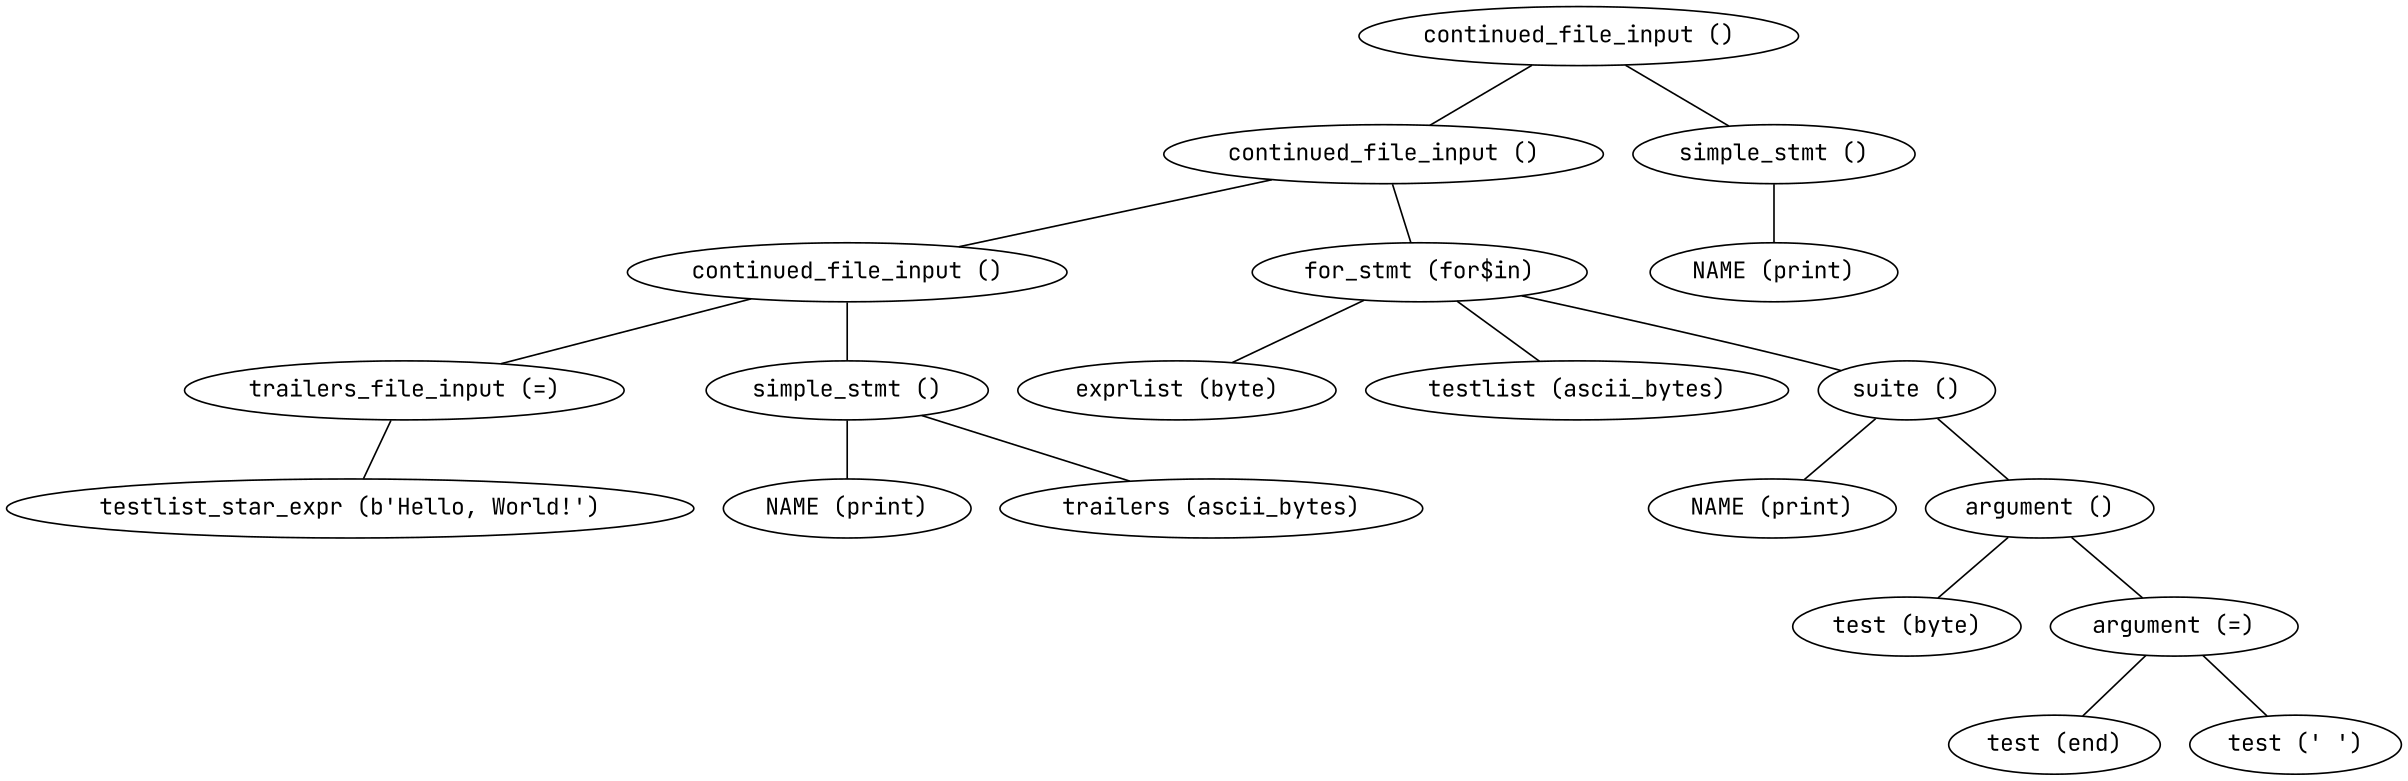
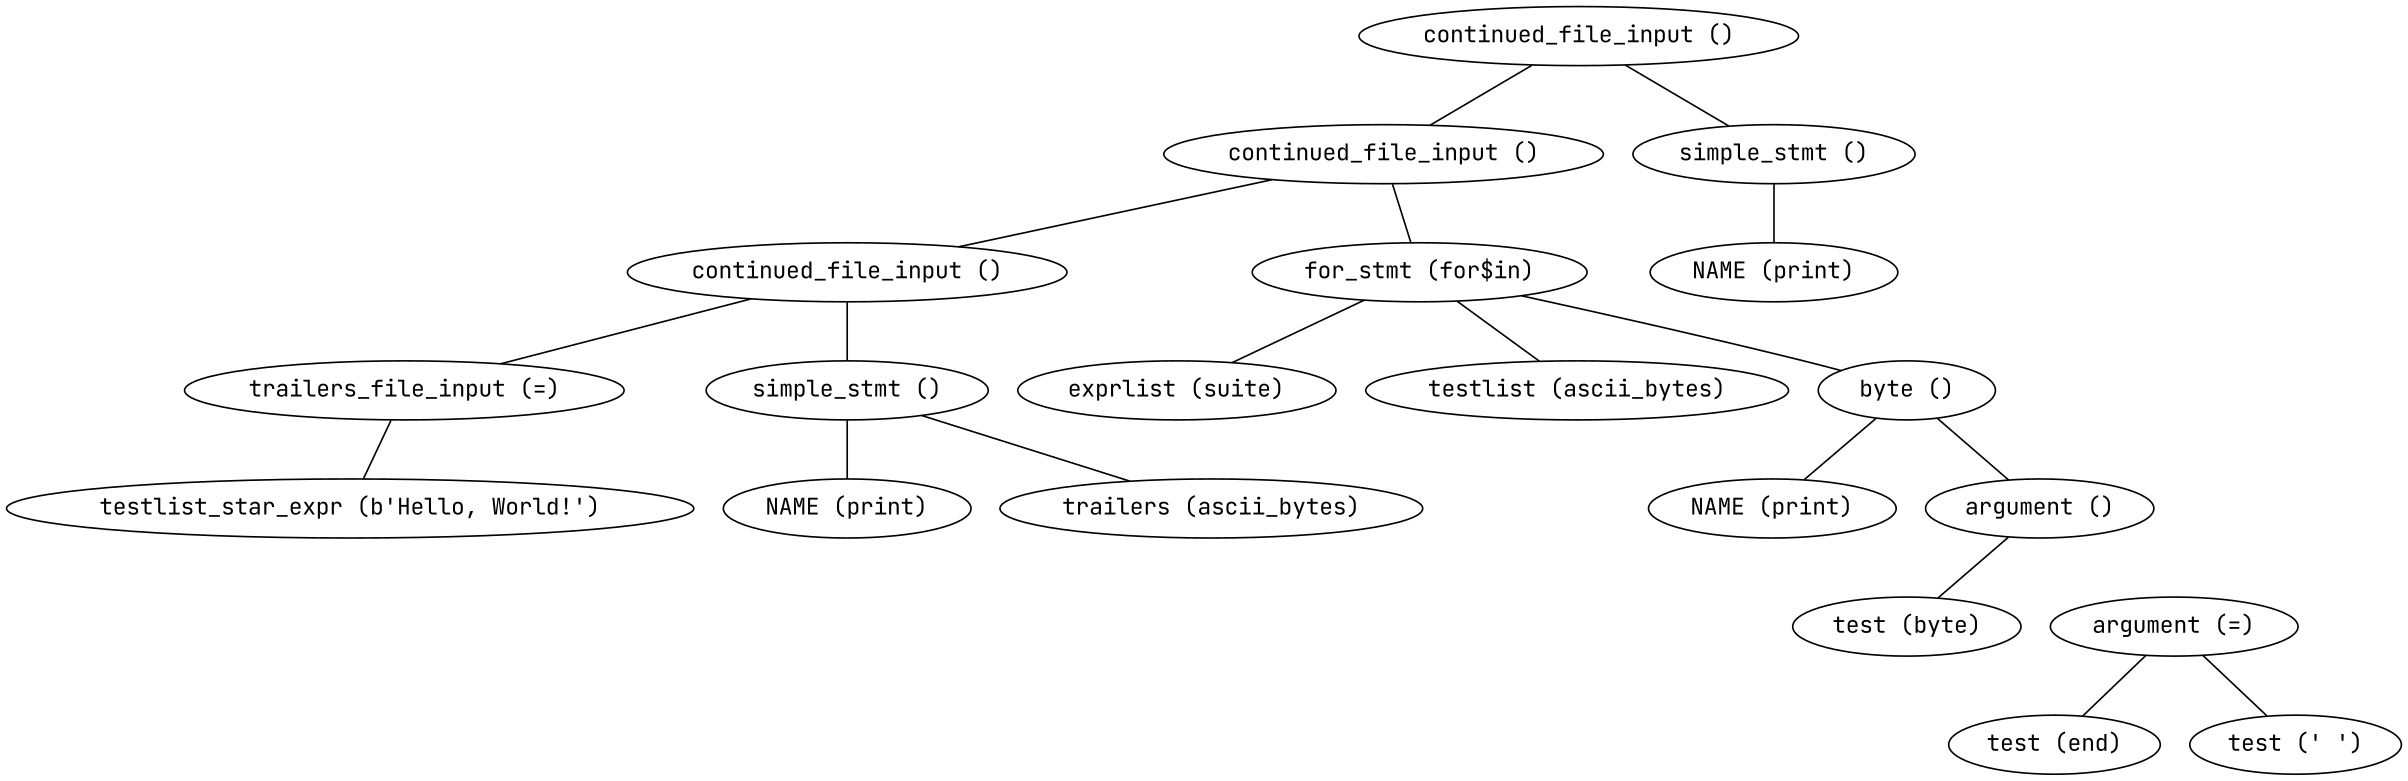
  graph {
    fontname="JetBrains Mono"
    node [fontname="JetBrains Mono"]
    edge [fontname="JetBrains Mono"]
    n1 [label="continued_file_input ()"]
    n2 [label="continued_file_input ()"]
    n3 [label="simple_stmt ()"]
    n4 [label="continued_file_input ()"]
    n5 [label="for_stmt (for$in)"]
    n6 [label="NAME (print)"]
    n7 [label="trailers_file_input (=)"]
    n8 [label="simple_stmt ()"]
-   n9 [label="exprlist (byte)"]
+   n9 [label="exprlist (suite)"]
    n10 [label="testlist (ascii_bytes)"]
-   n11 [label="suite ()"]
+   n11 [label="byte ()"]
    n12 [label="testlist_star_expr (b'Hello, World!')"]
    n13 [label="NAME (print)"]
    n14 [label="trailers (ascii_bytes)"]
    n15 [label="NAME (print)"]
    n16 [label="argument ()"]
    n17 [label="test (byte)"]
    n18 [label="argument (=)"]
    n19 [label="test (end)"]
    n20 [label="test (' ')"]
    n1 -- n2
    n1 -- n3
    n2 -- n4
    n2 -- n5
    n3 -- n6
    n4 -- n7
    n4 -- n8
    n5 -- n9
    n5 -- n10
    n5 -- n11
    n7 -- n12
    n8 -- n13
    n8 -- n14
    n11 -- n15
    n11 -- n16
    n16 -- n17
-   n16 -- n18
    n18 -- n19
    n18 -- n20
  }
